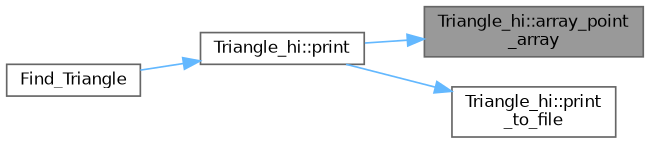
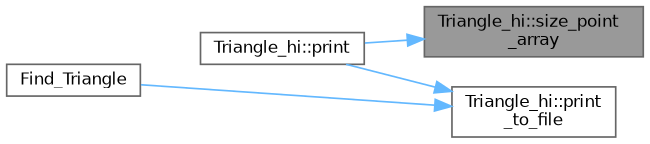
  digraph {
    rankdir=RL
    node [color=grey40 fillcolor=white fontname=Helvetica fontsize=10 shape=box style=filled]
    edge [color=steelblue1 dir=back fontname=Helvetica fontsize=10 labelfontname=Helvetica labelfontsize=10 style=solid]
-   n1 [color=gray40 fillcolor=grey60 fontcolor=black height=0.2 label="Triangle_hi::array_point\l_array" width=0.4]
+   n1 [color=gray40 fillcolor=grey60 fontcolor=black height=0.2 label="Triangle_hi::size_point\l_array" width=0.4]
    n2 [height=0.2 label="Triangle_hi::print" width=0.4]
    n3 [height=0.2 label="Triangle_hi::print\l_to_file" width=0.4]
    n4 [height=0.2 label=Find_Triangle width=0.4]
    n1 -> n2
-   n2 -> n4
+   n3 -> n4
    n3 -> n2
  }
